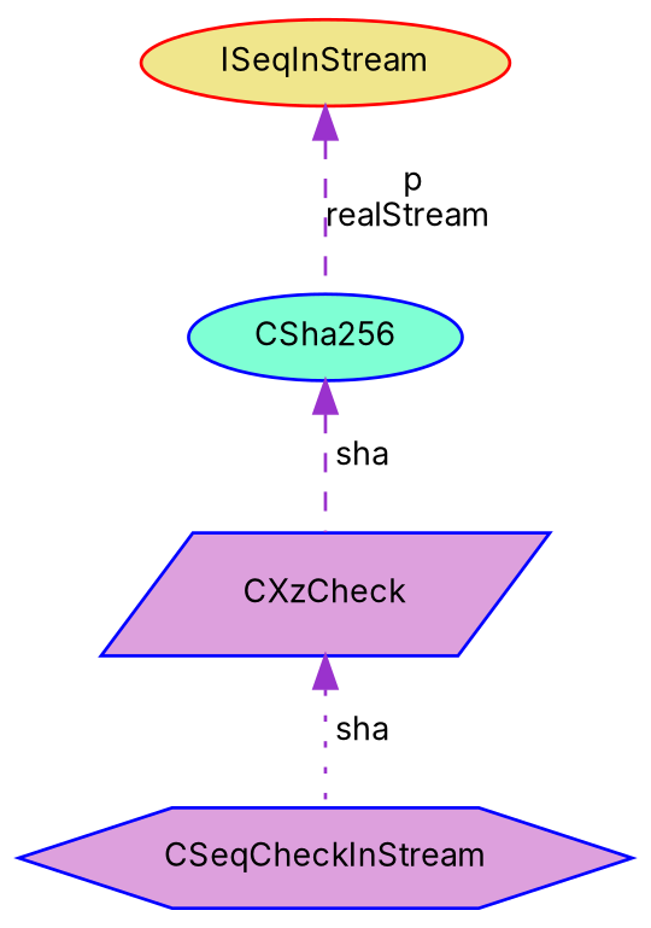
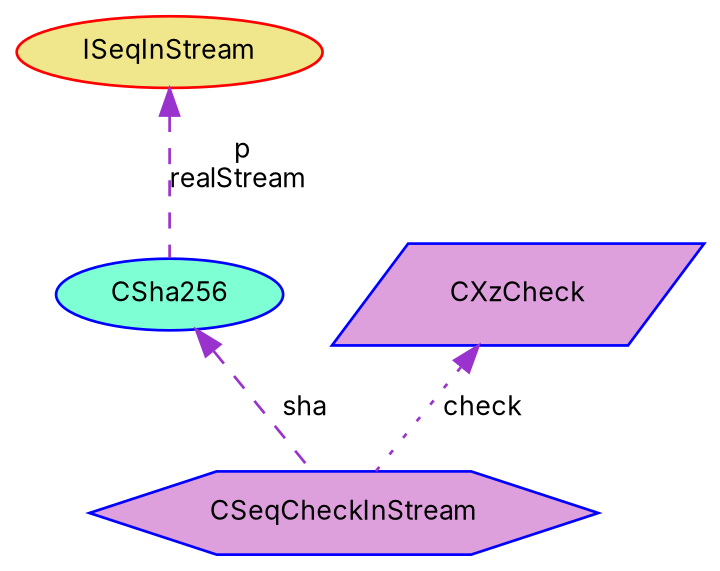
  digraph {
    fontname=Inter
    node [color=blue fillcolor=plum fontname=Inter fontsize=10 shape=ellipse style=filled]
    edge [color=darkorchid3 dir=back fontname=Inter fontsize=10 labelfontname=Helvetica labelfontsize=10 style=dashed]
    n1 [fontcolor=black height=0.2 label=CSeqCheckInStream shape=hexagon width=0.4]
    n2 [color=red fillcolor=khaki height=0.2 label=ISeqInStream width=0.4]
    n3 [fillcolor=aquamarine height=0.2 label=CSha256 width=0.4]
    n4 [height=0.2 label=CXzCheck shape=parallelogram width=0.4]
    n2 -> n3 [label=" p\nrealStream"]
-   n3 -> n4 [label=" sha"]
-   n4 -> n1 [label=" sha" style=dotted]
+   n3 -> n1 [label=" sha"]
+   n4 -> n1 [label=" check" style=dotted]
  }
